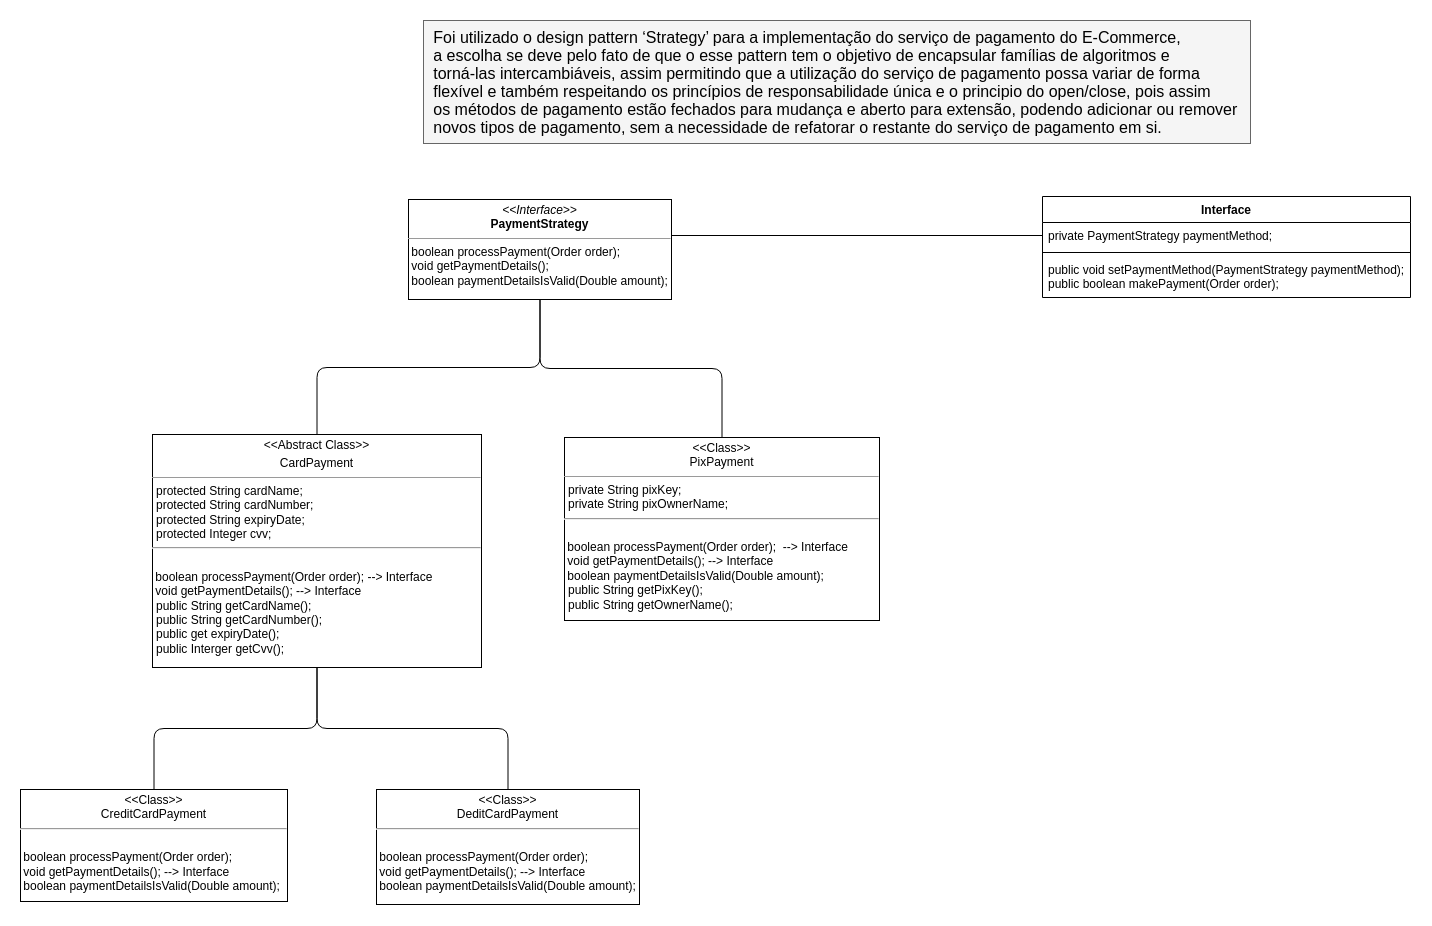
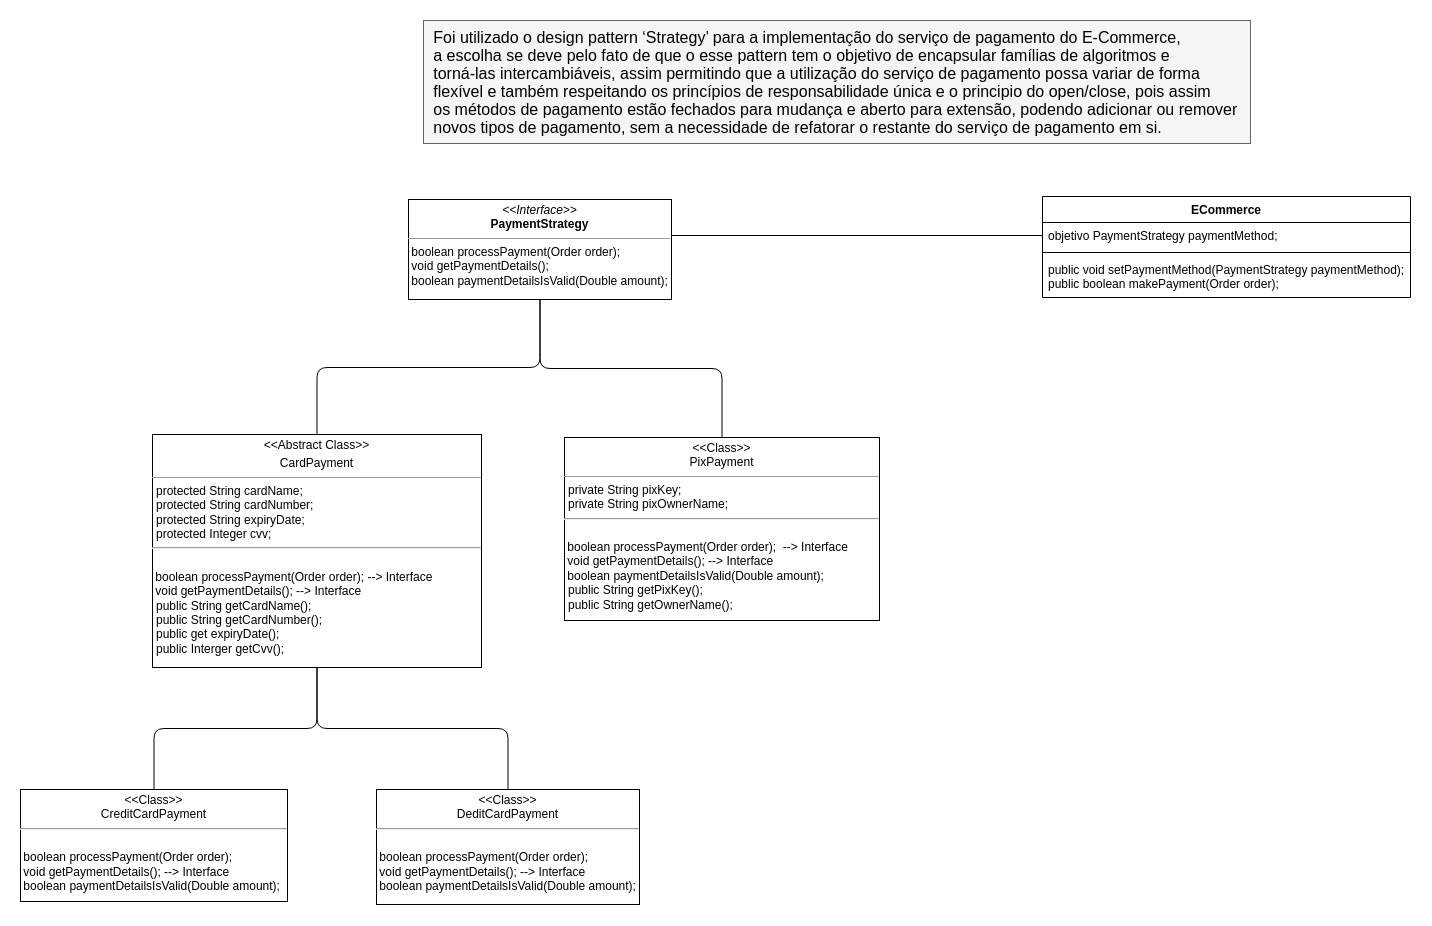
  <mxCell id="0" />
  <mxCell id="1" parent="0" />
  <mxCell id="2" style="edgeStyle=elbowEdgeStyle;elbow=vertical;html=1;entryX=0.5;entryY=0;entryDx=0;entryDy=0;endArrow=none;endFill=0;" parent="1" source="5" target="8" edge="1"><mxGeometry relative="1" as="geometry" /></mxCell>
  <mxCell id="3" style="edgeStyle=elbowEdgeStyle;elbow=vertical;html=1;entryX=0.5;entryY=0;entryDx=0;entryDy=0;endArrow=none;endFill=0;" parent="1" source="5" target="9" edge="1"><mxGeometry relative="1" as="geometry" /></mxCell>
  <mxCell id="4" style="edgeStyle=elbowEdgeStyle;elbow=vertical;html=1;entryX=0;entryY=0.5;entryDx=0;entryDy=0;endArrow=none;endFill=0;" parent="1" source="5" target="12" edge="1"><mxGeometry relative="1" as="geometry" /></mxCell>
  <mxCell id="5" value="&lt;p style=&quot;margin:0px;margin-top:4px;text-align:center;&quot;&gt;&lt;i&gt;&amp;lt;&amp;lt;Interface&amp;gt;&amp;gt;&lt;/i&gt;&lt;br&gt;&lt;b&gt;PaymentStrategy&lt;/b&gt;&lt;/p&gt;&lt;hr size=&quot;1&quot;&gt;&lt;div style=&quot;text-align: justify;&quot;&gt;&lt;span style=&quot;background-color: initial;&quot;&gt;&amp;nbsp;boolean processPayment(Order order);&lt;/span&gt;&lt;/div&gt;&lt;div style=&quot;text-align: justify;&quot;&gt;&lt;span style=&quot;background-color: initial;&quot;&gt;&amp;nbsp;void getPaymentDetails();&lt;/span&gt;&lt;/div&gt;&lt;div style=&quot;text-align: justify;&quot;&gt;&lt;span style=&quot;background-color: initial;&quot;&gt;&amp;nbsp;boolean paymentDetailsIsValid(Double amount);&lt;/span&gt;&lt;/div&gt;&lt;p style=&quot;margin:0px;margin-left:4px;&quot;&gt;&lt;br&gt;&lt;/p&gt;" style="verticalAlign=top;align=left;overflow=fill;fontSize=12;fontFamily=Helvetica;html=1;" parent="1" vertex="1"><mxGeometry x="408" y="199" width="263" height="100" as="geometry" /></mxCell>
  <mxCell id="6" style="edgeStyle=elbowEdgeStyle;elbow=vertical;html=1;endArrow=none;endFill=0;" parent="1" source="8" target="10" edge="1"><mxGeometry relative="1" as="geometry" /></mxCell>
  <mxCell id="7" style="edgeStyle=elbowEdgeStyle;elbow=vertical;html=1;endArrow=none;endFill=0;" parent="1" source="8" target="15" edge="1"><mxGeometry relative="1" as="geometry" /></mxCell>
  <mxCell id="8" value="&lt;p style=&quot;margin:0px;margin-top:4px;text-align:center;&quot;&gt;&amp;lt;&amp;lt;Abstract Class&amp;gt;&amp;gt;&lt;/p&gt;&lt;p style=&quot;margin:0px;margin-top:4px;text-align:center;&quot;&gt;CardPayment&lt;/p&gt;&lt;hr size=&quot;1&quot;&gt;&lt;p style=&quot;margin:0px;margin-left:4px;&quot;&gt;protected String cardName;&lt;/p&gt;&lt;p style=&quot;margin:0px;margin-left:4px;&quot;&gt;protected String cardNumber;&lt;/p&gt;&lt;p style=&quot;margin:0px;margin-left:4px;&quot;&gt;protected String expiryDate;&lt;/p&gt;&lt;p style=&quot;margin:0px;margin-left:4px;&quot;&gt;protected Integer cvv;&lt;/p&gt;&lt;hr&gt;&lt;p style=&quot;margin:0px;margin-left:4px;&quot;&gt;&lt;br&gt;&lt;/p&gt;&lt;span style=&quot;text-align: justify;&quot;&gt;&amp;nbsp;boolean processPayment(Order order);&amp;nbsp;&lt;/span&gt;&lt;span style=&quot;background-color: initial; text-align: justify;&quot;&gt;--&amp;gt; Interface&lt;br&gt;&lt;/span&gt;&lt;div style=&quot;text-align: justify;&quot;&gt;&lt;span style=&quot;background-color: initial;&quot;&gt;&amp;nbsp;void getPaymentDetails(); --&amp;gt; Interface&lt;/span&gt;&lt;/div&gt;&lt;p style=&quot;margin: 0px 0px 0px 4px;&quot;&gt;public String getCardName();&lt;/p&gt;&lt;p style=&quot;margin: 0px 0px 0px 4px;&quot;&gt;public String getCardNumber();&lt;/p&gt;&lt;p style=&quot;margin: 0px 0px 0px 4px;&quot;&gt;public get expiryDate();&lt;/p&gt;&lt;p style=&quot;margin: 0px 0px 0px 4px;&quot;&gt;public Interger getCvv();&lt;/p&gt;&lt;p style=&quot;margin:0px;margin-left:4px;&quot;&gt;&lt;br&gt;&lt;/p&gt;" style="verticalAlign=top;align=left;overflow=fill;fontSize=12;fontFamily=Helvetica;html=1;" parent="1" vertex="1"><mxGeometry x="152" y="434" width="329" height="233" as="geometry" /></mxCell>
  <mxCell id="9" value="&lt;p style=&quot;text-align: center; margin: 4px 0px 0px;&quot;&gt;&amp;lt;&amp;lt;Class&amp;gt;&amp;gt;&lt;/p&gt;&lt;span style=&quot;&quot;&gt;&lt;div style=&quot;text-align: center;&quot;&gt;&lt;span style=&quot;background-color: initial;&quot;&gt;PixPayment&lt;/span&gt;&lt;/div&gt;&lt;/span&gt;&lt;hr size=&quot;1&quot;&gt;&lt;p style=&quot;margin:0px;margin-left:4px;&quot;&gt;private String pixKey;&lt;/p&gt;&lt;p style=&quot;margin:0px;margin-left:4px;&quot;&gt;private String pixOwnerName;&lt;/p&gt;&lt;hr&gt;&lt;p style=&quot;margin:0px;margin-left:4px;&quot;&gt;&lt;br&gt;&lt;/p&gt;&lt;div style=&quot;text-align: justify;&quot;&gt;&lt;span style=&quot;background-color: initial;&quot;&gt;&amp;nbsp;&lt;/span&gt;boolean processPayment(Order order);&lt;span style=&quot;background-color: initial;&quot;&gt;&amp;nbsp;&amp;nbsp;--&amp;gt; Interface&lt;/span&gt;&lt;/div&gt;&lt;span style=&quot;text-align: justify;&quot;&gt;&amp;nbsp;void getPaymentDetails(); --&amp;gt; Interface&lt;br&gt;&lt;/span&gt;&lt;span style=&quot;text-align: justify;&quot;&gt;&amp;nbsp;boolean paymentDetailsIsValid(Double amount);&lt;/span&gt;&lt;span style=&quot;text-align: justify;&quot;&gt;&lt;br&gt;&lt;/span&gt;&lt;p style=&quot;margin: 0px 0px 0px 4px;&quot;&gt;public String getPixKey();&lt;/p&gt;&lt;p style=&quot;margin: 0px 0px 0px 4px;&quot;&gt;public String getOwnerName();&lt;/p&gt;&lt;p style=&quot;margin:0px;margin-left:4px;&quot;&gt;&lt;br&gt;&lt;/p&gt;" style="verticalAlign=top;align=left;overflow=fill;fontSize=12;fontFamily=Helvetica;html=1;" parent="1" vertex="1"><mxGeometry x="564" y="437" width="315" height="183" as="geometry" /></mxCell>
  <mxCell id="10" value="&lt;p style=&quot;text-align: center; margin: 4px 0px 0px;&quot;&gt;&amp;lt;&amp;lt;Class&amp;gt;&amp;gt;&lt;/p&gt;&lt;span style=&quot;&quot;&gt;&lt;div style=&quot;text-align: center;&quot;&gt;CreditCardPayment&lt;/div&gt;&lt;/span&gt;&lt;hr&gt;&lt;p style=&quot;margin:0px;margin-left:4px;&quot;&gt;&lt;br&gt;&lt;/p&gt;&lt;span style=&quot;text-align: justify;&quot;&gt;&amp;nbsp;boolean processPayment(Order order);&lt;br&gt;&lt;/span&gt;&lt;span style=&quot;text-align: justify;&quot;&gt;&amp;nbsp;void getPaymentDetails(); --&amp;gt; Interface&lt;br&gt;&lt;/span&gt;&lt;span style=&quot;text-align: justify;&quot;&gt;&amp;nbsp;boolean paymentDetailsIsValid(Double amount);&lt;/span&gt;&lt;span style=&quot;text-align: justify;&quot;&gt;&amp;nbsp;&lt;br&gt;&lt;/span&gt;" style="verticalAlign=top;align=left;overflow=fill;fontSize=12;fontFamily=Helvetica;html=1;" parent="1" vertex="1"><mxGeometry x="20" y="789" width="267" height="112" as="geometry" /></mxCell>
- <mxCell id="11" value="Interface" style="swimlane;fontStyle=1;align=center;verticalAlign=top;childLayout=stackLayout;horizontal=1;startSize=26;horizontalStack=0;resizeParent=1;resizeParentMax=0;resizeLast=0;collapsible=1;marginBottom=0;" parent="1" vertex="1"><mxGeometry x="1042" y="196" width="368" height="101" as="geometry" /></mxCell>
- <mxCell id="12" value="private PaymentStrategy paymentMethod;" style="text;strokeColor=none;fillColor=none;align=left;verticalAlign=top;spacingLeft=4;spacingRight=4;overflow=hidden;rotatable=0;points=[[0,0.5],[1,0.5]];portConstraint=eastwest;" parent="11" vertex="1"><mxGeometry y="26" width="368" height="26" as="geometry" /></mxCell>
+ <mxCell id="11" value="ECommerce" style="swimlane;fontStyle=1;align=center;verticalAlign=top;childLayout=stackLayout;horizontal=1;startSize=26;horizontalStack=0;resizeParent=1;resizeParentMax=0;resizeLast=0;collapsible=1;marginBottom=0;" parent="1" vertex="1"><mxGeometry x="1042" y="196" width="368" height="101" as="geometry" /></mxCell>
+ <mxCell id="12" value="objetivo PaymentStrategy paymentMethod;" style="text;strokeColor=none;fillColor=none;align=left;verticalAlign=top;spacingLeft=4;spacingRight=4;overflow=hidden;rotatable=0;points=[[0,0.5],[1,0.5]];portConstraint=eastwest;" parent="11" vertex="1"><mxGeometry y="26" width="368" height="26" as="geometry" /></mxCell>
  <mxCell id="13" value="" style="line;strokeWidth=1;fillColor=none;align=left;verticalAlign=middle;spacingTop=-1;spacingLeft=3;spacingRight=3;rotatable=0;labelPosition=right;points=[];portConstraint=eastwest;strokeColor=inherit;" parent="11" vertex="1"><mxGeometry y="52" width="368" height="8" as="geometry" /></mxCell>
  <mxCell id="14" value="public void setPaymentMethod(PaymentStrategy paymentMethod);&#10;public boolean makePayment(Order order);" style="text;strokeColor=none;fillColor=none;align=left;verticalAlign=top;spacingLeft=4;spacingRight=4;overflow=hidden;rotatable=0;points=[[0,0.5],[1,0.5]];portConstraint=eastwest;" parent="11" vertex="1"><mxGeometry y="60" width="368" height="41" as="geometry" /></mxCell>
  <mxCell id="15" value="&lt;p style=&quot;text-align: center; margin: 4px 0px 0px;&quot;&gt;&amp;lt;&amp;lt;Class&amp;gt;&amp;gt;&lt;/p&gt;&lt;span style=&quot;&quot;&gt;&lt;div style=&quot;text-align: center;&quot;&gt;DeditCardPayment&lt;/div&gt;&lt;/span&gt;&lt;hr&gt;&lt;p style=&quot;margin:0px;margin-left:4px;&quot;&gt;&lt;br&gt;&lt;/p&gt;&lt;span style=&quot;text-align: justify;&quot;&gt;&amp;nbsp;boolean processPayment(Order order);&lt;br&gt;&lt;/span&gt;&lt;span style=&quot;text-align: justify;&quot;&gt;&amp;nbsp;void getPaymentDetails(); --&amp;gt; Interface&lt;/span&gt;&lt;span style=&quot;text-align: justify;&quot;&gt;&amp;nbsp;&lt;br&gt;&amp;nbsp;&lt;/span&gt;&lt;span style=&quot;text-align: justify;&quot;&gt;boolean paymentDetailsIsValid(Double amount);&lt;/span&gt;&lt;span style=&quot;text-align: justify;&quot;&gt;&lt;br&gt;&lt;/span&gt;" style="verticalAlign=top;align=left;overflow=fill;fontSize=12;fontFamily=Helvetica;html=1;" parent="1" vertex="1"><mxGeometry x="376" y="789" width="263" height="115" as="geometry" /></mxCell>
  <mxCell id="16" value="&lt;p style=&quot;margin: 0px; font-variant-numeric: normal; font-variant-east-asian: normal; font-variant-alternates: normal; font-kerning: auto; font-optical-sizing: auto; font-feature-settings: normal; font-variation-settings: normal; font-stretch: normal; line-height: normal; color: rgb(0, 0, 0); text-align: start; font-size: 16px;&quot; class=&quot;p1&quot;&gt;Foi utilizado o design pattern ‘Strategy’ para a implementação do serviço de pagamento do E-Commerce,&amp;nbsp;&lt;/p&gt;&lt;p style=&quot;margin: 0px; font-variant-numeric: normal; font-variant-east-asian: normal; font-variant-alternates: normal; font-kerning: auto; font-optical-sizing: auto; font-feature-settings: normal; font-variation-settings: normal; font-stretch: normal; line-height: normal; color: rgb(0, 0, 0); text-align: start; font-size: 16px;&quot; class=&quot;p1&quot;&gt;a escolha se deve pelo fato de que o esse pattern tem o objetivo de encapsular famílias de algoritmos e&amp;nbsp;&lt;/p&gt;&lt;p style=&quot;margin: 0px; font-variant-numeric: normal; font-variant-east-asian: normal; font-variant-alternates: normal; font-kerning: auto; font-optical-sizing: auto; font-feature-settings: normal; font-variation-settings: normal; font-stretch: normal; line-height: normal; color: rgb(0, 0, 0); text-align: start; font-size: 16px;&quot; class=&quot;p1&quot;&gt;torná-las intercambiáveis, assim permitindo que a utilização do serviço de pagamento possa variar de forma&lt;span class=&quot;Apple-converted-space&quot; style=&quot;font-size: 16px;&quot;&gt;&amp;nbsp;&lt;/span&gt;&lt;/p&gt;&lt;p style=&quot;margin: 0px; font-variant-numeric: normal; font-variant-east-asian: normal; font-variant-alternates: normal; font-kerning: auto; font-optical-sizing: auto; font-feature-settings: normal; font-variation-settings: normal; font-stretch: normal; line-height: normal; color: rgb(0, 0, 0); text-align: start; font-size: 16px;&quot; class=&quot;p1&quot;&gt;&lt;span class=&quot;Apple-converted-space&quot; style=&quot;font-size: 16px;&quot;&gt;&lt;/span&gt;flexível e também respeitando os princípios de responsabilidade única e o principio do open/close, pois assim&amp;nbsp;&lt;/p&gt;&lt;p style=&quot;margin: 0px; font-variant-numeric: normal; font-variant-east-asian: normal; font-variant-alternates: normal; font-kerning: auto; font-optical-sizing: auto; font-feature-settings: normal; font-variation-settings: normal; font-stretch: normal; line-height: normal; color: rgb(0, 0, 0); text-align: start; font-size: 16px;&quot; class=&quot;p1&quot;&gt;os métodos de pagamento estão fechados para mudança e aberto para extensão, podendo adicionar ou remover&amp;nbsp;&lt;/p&gt;&lt;p style=&quot;margin: 0px; font-variant-numeric: normal; font-variant-east-asian: normal; font-variant-alternates: normal; font-kerning: auto; font-optical-sizing: auto; font-feature-settings: normal; font-variation-settings: normal; font-stretch: normal; line-height: normal; color: rgb(0, 0, 0); text-align: start; font-size: 16px;&quot; class=&quot;p1&quot;&gt;novos tipos de pagamento, sem a necessidade de refatorar o restante do serviço de pagamento em si.&lt;/p&gt;" style="text;html=1;align=center;verticalAlign=middle;resizable=0;points=[];autosize=1;strokeColor=#666666;fillColor=#f5f5f5;fontColor=#333333;labelBackgroundColor=none;labelBorderColor=none;fontSize=16;" parent="1" vertex="1"><mxGeometry x="423" y="20" width="827" height="123" as="geometry" /></mxCell>
